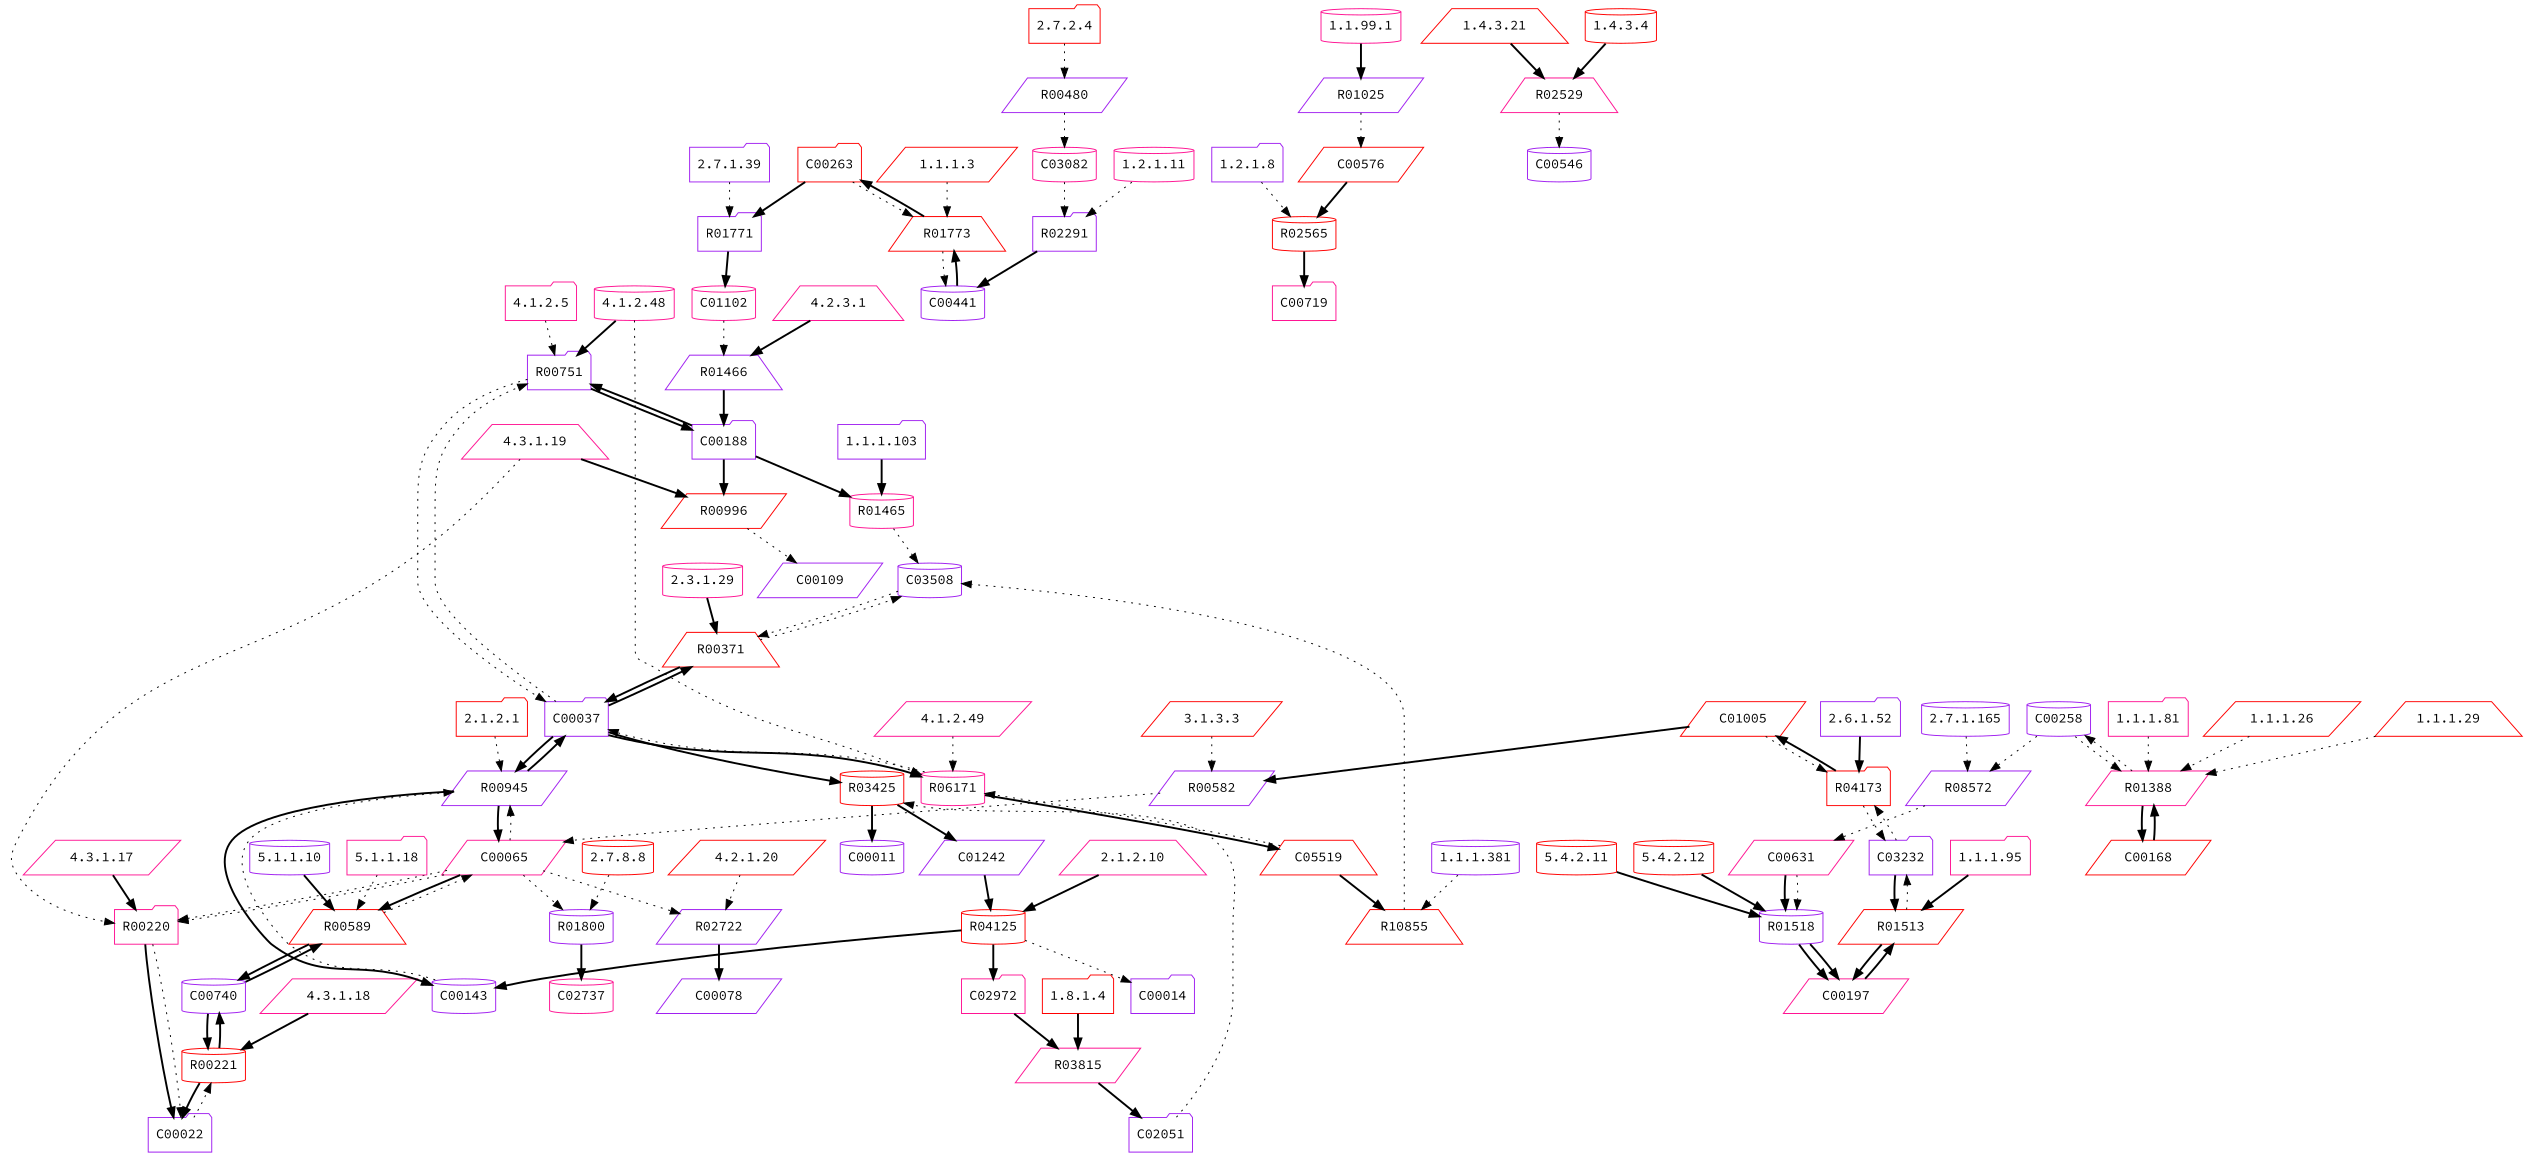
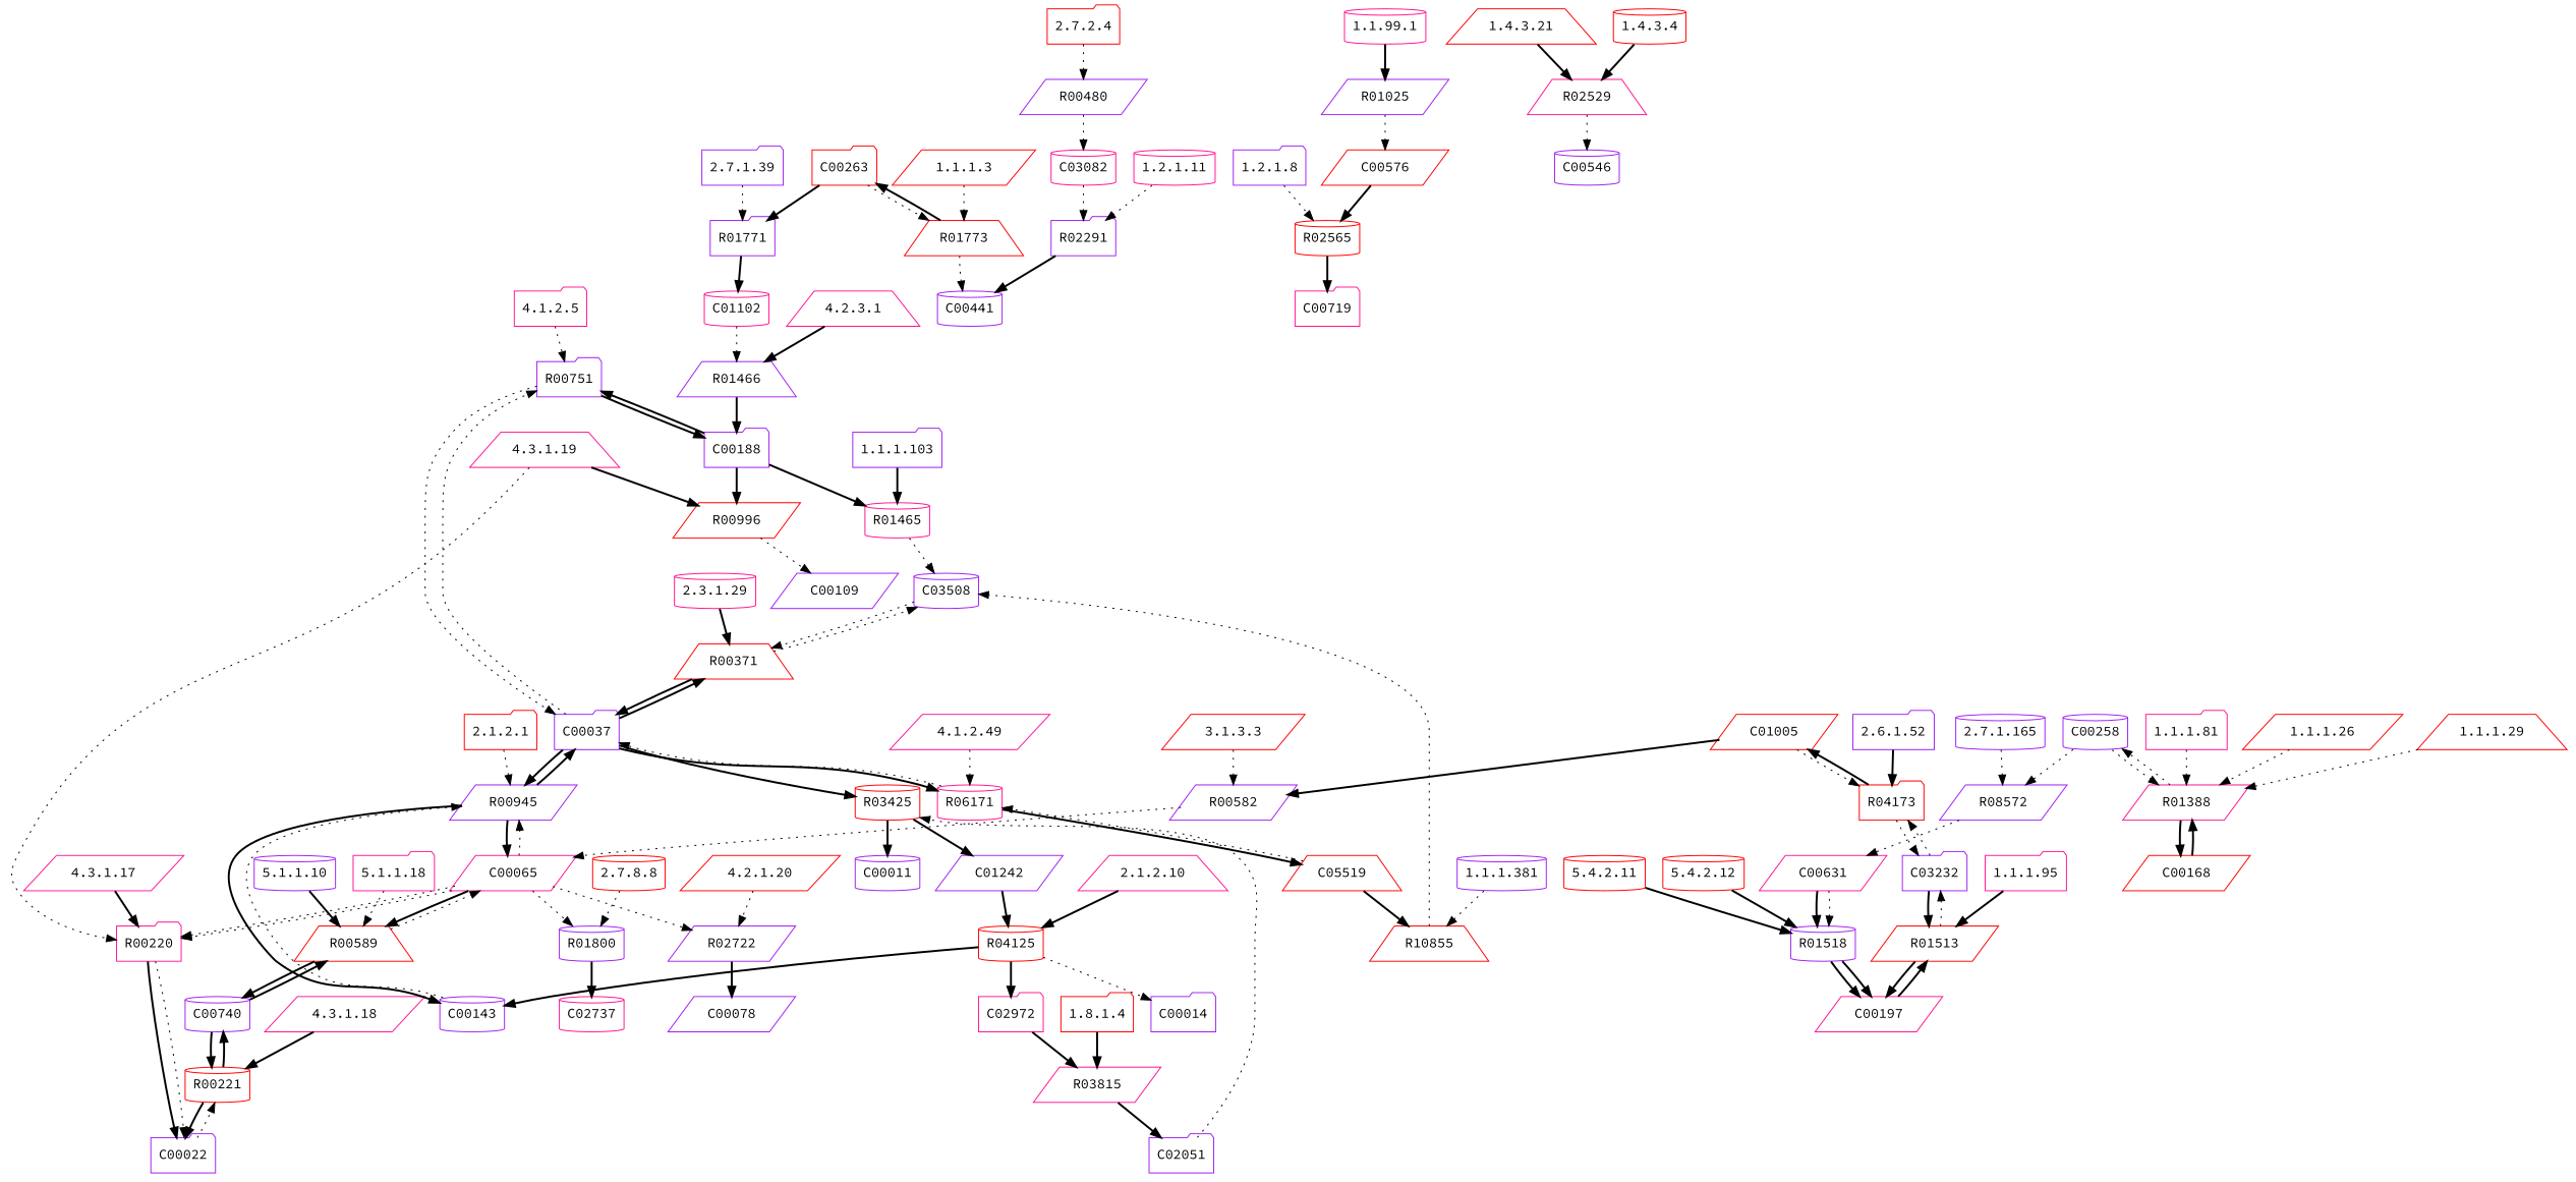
  digraph {
    fontname="Source Code Pro"
    node [color=purple fontname="Source Code Pro" shape=cylinder type=E]
    edge [fontname="Source Code Pro" style=bold]
-   "4.1.2.48" [color=deeppink]
    R00751 [shape=folder type=R]
    R06171 [color=deeppink type=R]
    C00188 [shape=folder type=C]
    C00037 [shape=folder type=C]
    C05519 [color=red shape=trapezium type=C]
    "2.3.1.29" [color=deeppink]
    R00371 [color=red shape=trapezium type=R]
    C03508 [type=C]
    R00589 [color=red shape=trapezium type=R]
    "5.1.1.10"
    C00740 [type=C]
    C00065 [color=deeppink shape=parallelogram type=C]
    "4.3.1.19" [color=deeppink shape=trapezium]
    R00996 [color=red shape=parallelogram type=R]
    R00220 [color=deeppink shape=folder type=R]
    C00109 [shape=parallelogram type=C]
    C00022 [shape=folder type=C]
    "1.2.1.8" [shape=folder]
    R02565 [color=red type=R]
    C00719 [color=deeppink shape=folder type=C]
    "2.7.2.4" [color=red shape=folder]
    R00480 [shape=parallelogram type=R]
    C03082 [color=deeppink type=C]
    R03425 [color=red type=R]
    C01242 [shape=parallelogram type=C]
    C00011 [type=C]
    "1.1.1.81" [color=deeppink shape=folder]
    R01388 [color=deeppink shape=parallelogram type=R]
    C00258 [type=C]
    C00168 [color=red shape=parallelogram type=C]
    "1.1.99.1" [color=deeppink]
    R01025 [shape=parallelogram type=R]
    C00576 [color=red shape=parallelogram type=C]
    "5.4.2.11" [color=red]
    R01518 [type=R]
    C00197 [color=deeppink shape=parallelogram type=C]
    "4.1.2.5" [color=deeppink shape=folder]
    "2.7.8.8" [color=red]
    R01800 [type=R]
    C02737 [color=deeppink type=C]
    "1.1.1.3" [color=red shape=parallelogram]
    R01773 [color=red shape=trapezium type=R]
    C00441 [type=C]
    C00263 [color=red shape=folder type=C]
    "2.6.1.52" [shape=folder]
    R04173 [color=red shape=folder type=R]
    C03232 [shape=folder type=C]
    C01005 [color=red shape=parallelogram type=C]
    "1.8.1.4" [color=red shape=folder]
    R03815 [color=deeppink shape=parallelogram type=R]
    C02051 [shape=folder type=C]
    "1.1.1.26" [color=red shape=parallelogram]
    "4.3.1.18" [color=deeppink shape=parallelogram]
    R00221 [color=red type=R]
    "2.7.1.39" [shape=folder]
    R01771 [shape=folder type=R]
    C01102 [color=deeppink type=C]
    "5.1.1.18" [color=deeppink shape=folder]
    "1.4.3.21" [color=red shape=trapezium]
    R02529 [color=deeppink shape=trapezium type=R]
    C00546 [type=C]
    "4.2.3.1" [color=deeppink shape=trapezium]
    R01466 [shape=trapezium type=R]
    "4.2.1.20" [color=red shape=parallelogram]
    R02722 [shape=parallelogram type=R]
    C00078 [shape=parallelogram type=C]
    "3.1.3.3" [color=red shape=parallelogram]
    R00582 [shape=parallelogram type=R]
    R08572 [shape=parallelogram type=R]
    "2.7.1.165"
    C00631 [color=deeppink shape=parallelogram type=C]
    "2.1.2.1" [color=red shape=folder]
    R00945 [shape=parallelogram type=R]
    C00143 [type=C]
    "4.1.2.49" [color=deeppink shape=parallelogram]
    "1.1.1.95" [color=deeppink shape=folder]
    R01513 [color=red shape=parallelogram type=R]
    "1.2.1.11" [color=deeppink]
    R02291 [shape=folder type=R]
    "1.4.3.4" [color=red]
    "5.4.2.12" [color=red]
    "2.1.2.10" [color=deeppink shape=trapezium]
    R04125 [color=red type=R]
    C00014 [shape=folder type=C]
    C02972 [color=deeppink shape=folder type=C]
    "1.1.1.103" [shape=folder]
    R01465 [color=deeppink type=R]
    "1.1.1.29" [color=red shape=trapezium]
    n90 [color=red label=R10855 shape=trapezium type=R]
    "1.1.1.381"
    "4.3.1.17" [color=deeppink shape=parallelogram]
-   "4.1.2.48" -> R00751
-   "4.1.2.48" -> R06171 [style=dotted]
    R00751 -> C00188
    R00751 -> C00037 [style=dotted]
    R06171 -> C00037 [style=dotted]
    R06171 -> C05519
    C00188 -> R00751
    C00188 -> R00996
    C00188 -> R01465
    C00037 -> R00751 [style=dotted]
    C00037 -> R06171
    C00037 -> R00371
    C00037 -> R03425
    C00037 -> R00945
    C05519 -> R06171 [style=dotted]
    C05519 -> n90
    "2.3.1.29" -> R00371
    R00371 -> C00037
    R00371 -> C03508 [style=dotted]
    C03508 -> R00371 [style=dotted]
    R00589 -> C00740
    R00589 -> C00065 [style=dotted]
    "5.1.1.10" -> R00589
    C00740 -> R00589
    C00740 -> R00221
    C00065 -> R00589
    C00065 -> R00220 [style=dotted]
    C00065 -> R00220 [style=dotted]
    C00065 -> R01800 [style=dotted]
    C00065 -> R02722 [style=dotted]
    C00065 -> R00945 [style=dotted]
    "4.3.1.19" -> R00996
    "4.3.1.19" -> R00220 [style=dotted]
    R00996 -> C00109 [style=dotted]
    R00220 -> C00022
    R00220 -> C00022 [style=dotted]
    C00022 -> R00221 [style=dotted]
    "1.2.1.8" -> R02565 [style=dotted]
    R02565 -> C00719
    "2.7.2.4" -> R00480 [style=dotted]
    R00480 -> C03082 [style=dotted]
    C03082 -> R02291 [style=dotted]
    R03425 -> C01242
    R03425 -> C00011
    C01242 -> R04125
    "1.1.1.81" -> R01388 [style=dotted]
    R01388 -> C00258 [style=dotted]
    R01388 -> C00168
    C00258 -> R01388 [style=dotted]
    C00258 -> R08572 [style=dotted]
    C00168 -> R01388
    "1.1.99.1" -> R01025
    R01025 -> C00576 [style=dotted]
    C00576 -> R02565
    "5.4.2.11" -> R01518
    R01518 -> C00197
    R01518 -> C00197
    C00197 -> R01513
    "4.1.2.5" -> R00751 [style=dotted]
    "2.7.8.8" -> R01800 [style=dotted]
    R01800 -> C02737
    "1.1.1.3" -> R01773 [style=dotted]
    R01773 -> C00441 [style=dotted]
    R01773 -> C00263
-   C00441 -> R01773
    C00263 -> R01773 [style=dotted]
    C00263 -> R01771
    "2.6.1.52" -> R04173
    R04173 -> C03232 [style=dotted]
    R04173 -> C01005
    C03232 -> R04173 [style=dotted]
    C03232 -> R01513
    C01005 -> R04173 [style=dotted]
    C01005 -> R00582
    "1.8.1.4" -> R03815
    R03815 -> C02051
    C02051 -> R03425 [style=dotted]
    "1.1.1.26" -> R01388 [style=dotted]
    "4.3.1.18" -> R00221
    R00221 -> C00740
    R00221 -> C00022
    "2.7.1.39" -> R01771 [style=dotted]
    R01771 -> C01102
    C01102 -> R01466 [style=dotted]
    "5.1.1.18" -> R00589 [style=dotted]
    "1.4.3.21" -> R02529
    R02529 -> C00546 [style=dotted]
    "4.2.3.1" -> R01466
    R01466 -> C00188
    "4.2.1.20" -> R02722 [style=dotted]
    R02722 -> C00078
    "3.1.3.3" -> R00582 [style=dotted]
    R00582 -> C00065 [style=dotted]
    R08572 -> C00631 [style=dotted]
    "2.7.1.165" -> R08572 [style=dotted]
    C00631 -> R01518
    C00631 -> R01518 [style=dotted]
    "2.1.2.1" -> R00945 [style=dotted]
    R00945 -> C00037
    R00945 -> C00065
    R00945 -> C00143
    C00143 -> R00945 [style=dotted]
    "4.1.2.49" -> R06171 [style=dotted]
    "1.1.1.95" -> R01513
    R01513 -> C00197
    R01513 -> C03232 [style=dotted]
    "1.2.1.11" -> R02291 [style=dotted]
    R02291 -> C00441
    "1.4.3.4" -> R02529
    "5.4.2.12" -> R01518
    "2.1.2.10" -> R04125
    R04125 -> C00143
    R04125 -> C00014 [style=dotted]
    R04125 -> C02972
    C02972 -> R03815
    "1.1.1.103" -> R01465
    R01465 -> C03508 [style=dotted]
    "1.1.1.29" -> R01388 [style=dotted]
    n90 -> C03508 [style=dotted]
    "1.1.1.381" -> n90 [style=dotted]
    "4.3.1.17" -> R00220
  }
